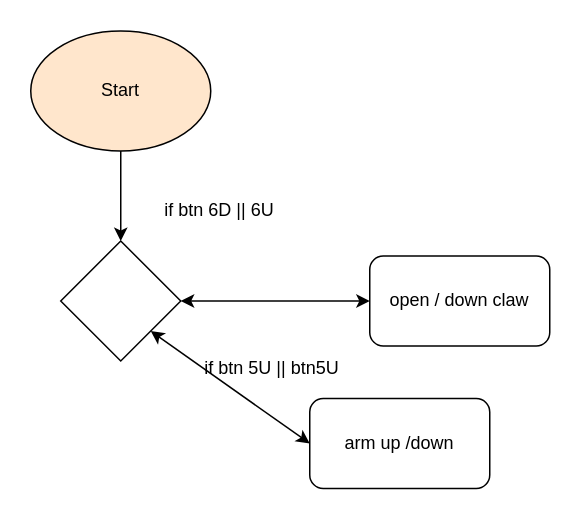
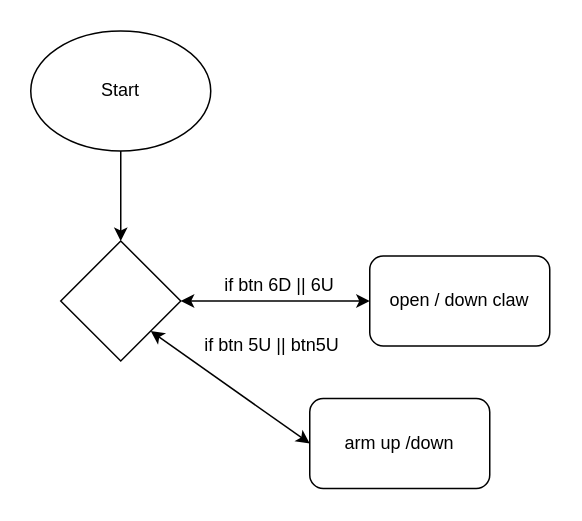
  <mxCell id="0" />
  <mxCell id="1" parent="0" />
  <mxCell id="2" value="" style="rhombus;whiteSpace=wrap;html=1;" vertex="1" parent="1"><mxGeometry x="40" y="160" width="80" height="80" as="geometry" /></mxCell>
  <mxCell id="3" style="edgeStyle=orthogonalEdgeStyle;rounded=0;orthogonalLoop=1;jettySize=auto;html=1;exitX=0.5;exitY=1;exitDx=0;exitDy=0;entryX=0.5;entryY=0;entryDx=0;entryDy=0;" edge="1" parent="1" source="4" target="2"><mxGeometry relative="1" as="geometry" /></mxCell>
- <mxCell id="4" value="Start" style="ellipse;whiteSpace=wrap;html=1;fillColor=#ffe6cc;" vertex="1" parent="1"><mxGeometry x="20" y="20" width="120" height="80" as="geometry" /></mxCell>
+ <mxCell id="4" value="Start" style="ellipse;whiteSpace=wrap;html=1;" vertex="1" parent="1"><mxGeometry x="20" y="20" width="120" height="80" as="geometry" /></mxCell>
  <mxCell id="5" value="open / down claw" style="rounded=1;whiteSpace=wrap;html=1;" vertex="1" parent="1"><mxGeometry x="246" y="170" width="120" height="60" as="geometry" /></mxCell>
  <mxCell id="6" value="" style="endArrow=classic;startArrow=classic;html=1;entryX=0;entryY=0.5;entryDx=0;entryDy=0;exitX=1;exitY=0.5;exitDx=0;exitDy=0;" edge="1" parent="1" source="2" target="5"><mxGeometry width="50" height="50" relative="1" as="geometry"><mxPoint x="96" y="260" as="sourcePoint" /><mxPoint x="146" y="210" as="targetPoint" /></mxGeometry></mxCell>
- <mxCell id="7" value="if btn 6D || 6U" style="text;html=1;strokeColor=none;fillColor=none;align=center;verticalAlign=middle;whiteSpace=wrap;rounded=0;" vertex="1" parent="1"><mxGeometry x="96" y="130" width="100" height="20" as="geometry" /></mxCell>
+ <mxCell id="7" value="if btn 6D || 6U" style="text;html=1;strokeColor=none;fillColor=none;align=center;verticalAlign=middle;whiteSpace=wrap;rounded=0;" vertex="1" parent="1"><mxGeometry x="136" y="180" width="100" height="20" as="geometry" /></mxCell>
  <mxCell id="8" value="arm up /down" style="rounded=1;whiteSpace=wrap;html=1;" vertex="1" parent="1"><mxGeometry x="206" y="265" width="120" height="60" as="geometry" /></mxCell>
  <mxCell id="9" value="" style="endArrow=classic;startArrow=classic;html=1;entryX=0;entryY=0.5;entryDx=0;entryDy=0;exitX=1;exitY=1;exitDx=0;exitDy=0;" edge="1" parent="1" source="2" target="8"><mxGeometry width="50" height="50" relative="1" as="geometry"><mxPoint x="96" y="260" as="sourcePoint" /><mxPoint x="146" y="210" as="targetPoint" /></mxGeometry></mxCell>
- <mxCell id="10" value="if btn 5U || btn5U" style="text;html=1;strokeColor=none;fillColor=none;align=center;verticalAlign=middle;whiteSpace=wrap;rounded=0;" vertex="1" parent="1"><mxGeometry x="126" y="235" width="110" height="20" as="geometry" /></mxCell>
+ <mxCell id="10" value="if btn 5U || btn5U" style="text;html=1;strokeColor=none;fillColor=none;align=center;verticalAlign=middle;whiteSpace=wrap;rounded=0;" vertex="1" parent="1"><mxGeometry x="126" y="220" width="110" height="20" as="geometry" /></mxCell>
